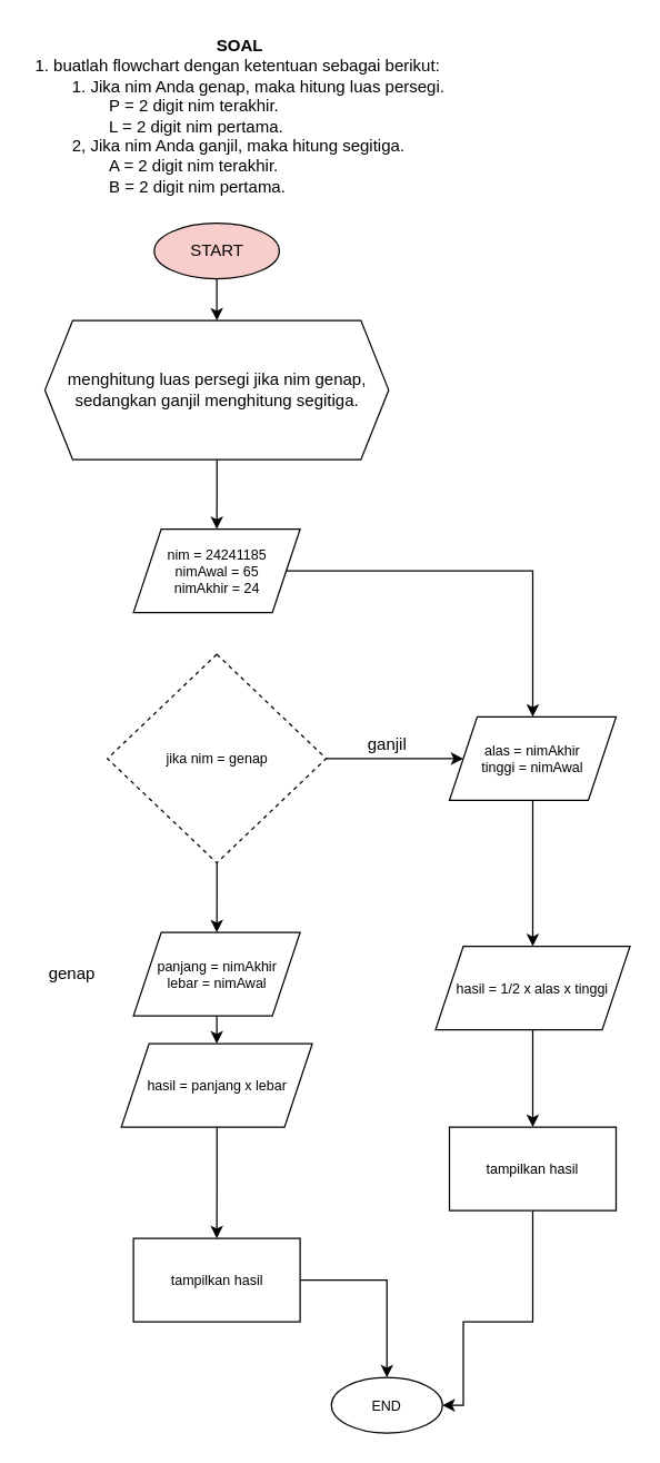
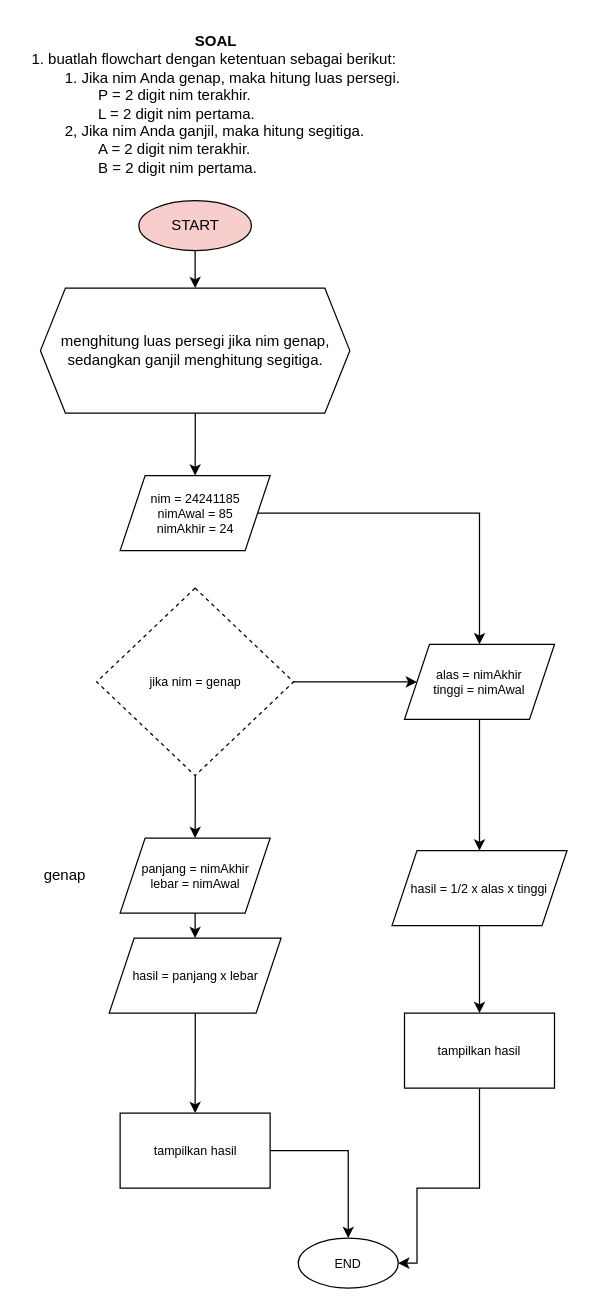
  <mxCell id="0" />
  <mxCell id="1" parent="0" />
  <mxCell id="2" value="" style="edgeStyle=orthogonalEdgeStyle;rounded=0;orthogonalLoop=1;jettySize=auto;html=1;" edge="1" parent="1" source="3" target="8"><mxGeometry relative="1" as="geometry" /></mxCell>
  <mxCell id="3" value="START" style="ellipse;whiteSpace=wrap;html=1;fillColor=#f8cecc;" vertex="1" parent="1"><mxGeometry x="110.5" y="160" width="90" height="40" as="geometry" /></mxCell>
  <mxCell id="4" value="" style="edgeStyle=orthogonalEdgeStyle;rounded=0;orthogonalLoop=1;jettySize=auto;html=1;" edge="1" parent="1" source="5" target="17"><mxGeometry relative="1" as="geometry" /></mxCell>
- <mxCell id="5" value="&lt;div&gt;nim = 24241185&lt;/div&gt;&lt;div&gt;nimAwal = 65&lt;/div&gt;&lt;div&gt;nimAkhir = 24&lt;br&gt;&lt;/div&gt;" style="shape=parallelogram;perimeter=parallelogramPerimeter;whiteSpace=wrap;html=1;fixedSize=1;fontSize=10;" vertex="1" parent="1"><mxGeometry x="95.5" y="380" width="120" height="60" as="geometry" /></mxCell>
+ <mxCell id="5" value="&lt;div&gt;nim = 24241185&lt;/div&gt;&lt;div&gt;nimAwal = 85&lt;/div&gt;&lt;div&gt;nimAkhir = 24&lt;br&gt;&lt;/div&gt;" style="shape=parallelogram;perimeter=parallelogramPerimeter;whiteSpace=wrap;html=1;fixedSize=1;fontSize=10;" vertex="1" parent="1"><mxGeometry x="95.5" y="380" width="120" height="60" as="geometry" /></mxCell>
  <mxCell id="6" value="&lt;div align=&quot;center&quot;&gt;&lt;b&gt;SOAL&lt;/b&gt;&lt;/div&gt;&lt;div&gt;1. buatlah flowchart dengan ketentuan sebagai berikut:&lt;/div&gt;&lt;div&gt;&lt;span style=&quot;white-space: pre;&quot;&gt;&#09;&lt;/span&gt;1. Jika nim Anda genap, maka hitung luas persegi.&lt;/div&gt;&lt;div&gt;&lt;span style=&quot;white-space: pre;&quot;&gt;&#09;&lt;/span&gt; &lt;span style=&quot;white-space: pre;&quot;&gt;&#09;&lt;/span&gt;P = 2 digit nim terakhir.&lt;/div&gt;&lt;div&gt;&lt;span style=&quot;white-space: pre;&quot;&gt;&#09;&lt;/span&gt;&lt;span style=&quot;white-space: pre;&quot;&gt;&#09;&lt;/span&gt;L = 2 digit nim pertama.&lt;/div&gt;&lt;div&gt;&lt;span style=&quot;white-space: pre;&quot;&gt;&#09;&lt;/span&gt;2, Jika nim Anda ganjil, maka hitung segitiga.&lt;/div&gt;&lt;div&gt;&lt;span style=&quot;white-space: pre;&quot;&gt;&#09;&lt;/span&gt;&lt;span style=&quot;white-space: pre;&quot;&gt;&#09;&lt;/span&gt;A = 2 digit nim terakhir.&lt;/div&gt;&lt;div&gt;&lt;span style=&quot;white-space: pre;&quot;&gt;&#09;&lt;/span&gt;&lt;span style=&quot;white-space: pre;&quot;&gt;&#09;&lt;/span&gt;B = 2 digit nim pertama.&lt;br&gt;&lt;/div&gt;" style="text;html=1;align=left;verticalAlign=middle;whiteSpace=wrap;rounded=0;" vertex="1" parent="1"><mxGeometry x="23" y="20" width="310" height="125" as="geometry" /></mxCell>
  <mxCell id="7" value="" style="edgeStyle=orthogonalEdgeStyle;rounded=0;orthogonalLoop=1;jettySize=auto;html=1;" edge="1" parent="1" source="8" target="5"><mxGeometry relative="1" as="geometry" /></mxCell>
  <mxCell id="8" value="menghitung luas persegi jika nim genap, sedangkan ganjil menghitung segitiga." style="shape=hexagon;perimeter=hexagonPerimeter2;whiteSpace=wrap;html=1;fixedSize=1;" vertex="1" parent="1"><mxGeometry x="31.75" y="230" width="247.5" height="100" as="geometry" /></mxCell>
  <mxCell id="9" value="" style="edgeStyle=orthogonalEdgeStyle;rounded=0;orthogonalLoop=1;jettySize=auto;html=1;" edge="1" parent="1" source="11" target="13"><mxGeometry relative="1" as="geometry" /></mxCell>
  <mxCell id="10" value="" style="edgeStyle=orthogonalEdgeStyle;rounded=0;orthogonalLoop=1;jettySize=auto;html=1;" edge="1" parent="1" source="11" target="17"><mxGeometry relative="1" as="geometry" /></mxCell>
  <mxCell id="11" value="jika nim = genap" style="rhombus;whiteSpace=wrap;html=1;fontSize=10;dashed=1;" vertex="1" parent="1"><mxGeometry x="76.75" y="470" width="157.5" height="150" as="geometry" /></mxCell>
  <mxCell id="12" value="" style="edgeStyle=orthogonalEdgeStyle;rounded=0;orthogonalLoop=1;jettySize=auto;html=1;" edge="1" parent="1" source="13" target="23"><mxGeometry relative="1" as="geometry" /></mxCell>
  <mxCell id="13" value="&lt;div&gt;panjang = nimAkhir&lt;/div&gt;&lt;div&gt;lebar = nimAwal&lt;br&gt;&lt;/div&gt;" style="shape=parallelogram;perimeter=parallelogramPerimeter;whiteSpace=wrap;html=1;fixedSize=1;fontSize=10;" vertex="1" parent="1"><mxGeometry x="95.5" y="670" width="120" height="60" as="geometry" /></mxCell>
  <mxCell id="14" value="genap" style="text;html=1;align=center;verticalAlign=middle;resizable=0;points=[];autosize=1;strokeColor=none;fillColor=none;" vertex="1" parent="1"><mxGeometry x="20.5" y="685" width="60" height="30" as="geometry" /></mxCell>
- <mxCell id="15" value="ganjil" style="text;html=1;align=center;verticalAlign=middle;resizable=0;points=[];autosize=1;strokeColor=none;fillColor=none;" vertex="1" parent="1"><mxGeometry x="253" y="520" width="50" height="30" as="geometry" /></mxCell>
  <mxCell id="16" value="" style="edgeStyle=orthogonalEdgeStyle;rounded=0;orthogonalLoop=1;jettySize=auto;html=1;" edge="1" parent="1" source="17" target="19"><mxGeometry relative="1" as="geometry" /></mxCell>
  <mxCell id="17" value="&lt;div&gt;alas = nimAkhir&lt;/div&gt;&lt;div&gt;tinggi = nimAwal&lt;br&gt;&lt;/div&gt;" style="shape=parallelogram;perimeter=parallelogramPerimeter;whiteSpace=wrap;html=1;fixedSize=1;fontSize=10;" vertex="1" parent="1"><mxGeometry x="323" y="515" width="120" height="60" as="geometry" /></mxCell>
  <mxCell id="18" value="" style="edgeStyle=orthogonalEdgeStyle;rounded=0;orthogonalLoop=1;jettySize=auto;html=1;" edge="1" parent="1" source="19" target="21"><mxGeometry relative="1" as="geometry" /></mxCell>
  <mxCell id="19" value="hasil = 1/2 x alas x tinggi" style="shape=parallelogram;perimeter=parallelogramPerimeter;whiteSpace=wrap;html=1;fixedSize=1;fontSize=10;" vertex="1" parent="1"><mxGeometry x="313" y="680" width="140" height="60" as="geometry" /></mxCell>
  <mxCell id="20" style="edgeStyle=orthogonalEdgeStyle;rounded=0;orthogonalLoop=1;jettySize=auto;html=1;" edge="1" parent="1" source="21" target="26"><mxGeometry relative="1" as="geometry"><Array as="points"><mxPoint x="383" y="950" /><mxPoint x="333" y="950" /><mxPoint x="333" y="1010" /></Array></mxGeometry></mxCell>
  <mxCell id="21" value="tampilkan hasil" style="whiteSpace=wrap;html=1;fontSize=10;" vertex="1" parent="1"><mxGeometry x="323" y="810" width="120" height="60" as="geometry" /></mxCell>
  <mxCell id="22" value="" style="edgeStyle=orthogonalEdgeStyle;rounded=0;orthogonalLoop=1;jettySize=auto;html=1;" edge="1" parent="1" source="23" target="25"><mxGeometry relative="1" as="geometry" /></mxCell>
  <mxCell id="23" value="hasil = panjang x lebar" style="shape=parallelogram;perimeter=parallelogramPerimeter;whiteSpace=wrap;html=1;fixedSize=1;fontSize=10;" vertex="1" parent="1"><mxGeometry x="86.75" y="750" width="137.5" height="60" as="geometry" /></mxCell>
  <mxCell id="24" value="" style="edgeStyle=orthogonalEdgeStyle;rounded=0;orthogonalLoop=1;jettySize=auto;html=1;" edge="1" parent="1" source="25" target="26"><mxGeometry relative="1" as="geometry" /></mxCell>
  <mxCell id="25" value="tampilkan hasil" style="whiteSpace=wrap;html=1;fontSize=10;" vertex="1" parent="1"><mxGeometry x="95.5" y="890" width="120" height="60" as="geometry" /></mxCell>
  <mxCell id="26" value="END" style="ellipse;whiteSpace=wrap;html=1;fontSize=10;" vertex="1" parent="1"><mxGeometry x="238" y="990" width="80" height="40" as="geometry" /></mxCell>
